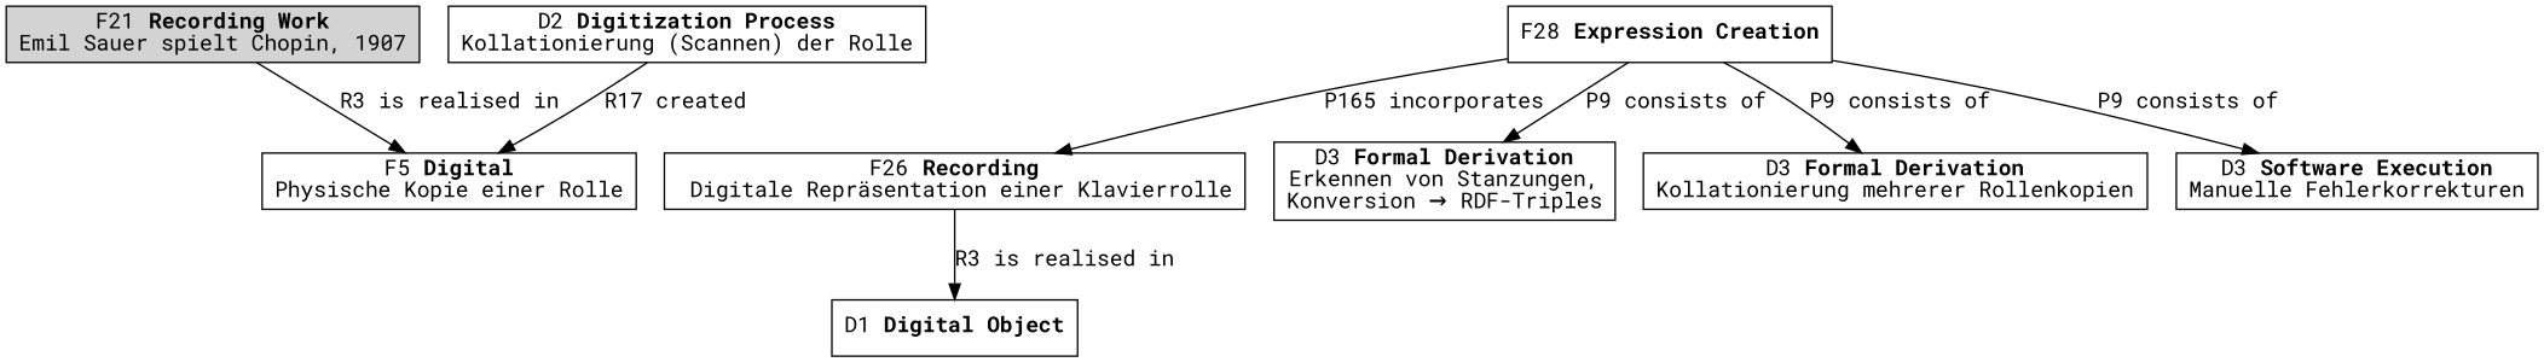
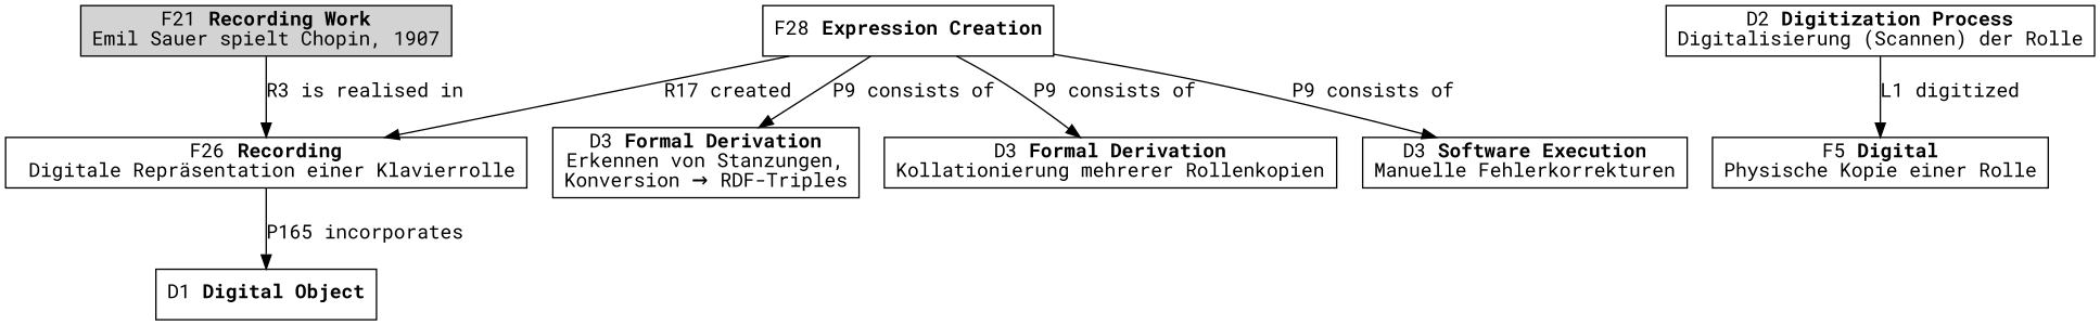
  digraph {
    fontname="Roboto Mono"
    node [fontname="Roboto Mono" shape=box]
    edge [fontname="Roboto Mono"]
    n1 [label=<F21 <B>Recording Work</B><BR/>Emil Sauer spielt Chopin, 1907> style=filled]
    n2 [label=<F26 <B>Recording</B><BR/> Digitale Repräsentation einer Klavierrolle>]
    n3 [label=<D1 <B>Digital Object</B>>]
    n4 [label=<F28 <B>Expression Creation</B>>]
    n5 [label=<D3 <B>Formal Derivation</B><BR/>Erkennen von Stanzungen,<BR/>Konversion → RDF-Triples>]
    n6 [label=<D3 <B>Formal Derivation</B><BR/>Kollationierung mehrerer Rollenkopien>]
    n7 [label=<D3 <B>Software Execution</B><BR/>Manuelle Fehlerkorrekturen>]
-   n8 [label=<D2 <B>Digitization Process</B><BR/>Kollationierung (Scannen) der Rolle>]
+   n8 [label=<D2 <B>Digitization Process</B><BR/>Digitalisierung (Scannen) der Rolle>]
    n9 [label=<F5 <B>Digital</B><BR/>Physische Kopie einer Rolle>]
-   n1 -> n9 [label="R3 is realised in"]
-   n2 -> n3 [label="R3 is realised in"]
-   n4 -> n2 [label="P165 incorporates"]
+   n1 -> n2 [label="R3 is realised in"]
+   n2 -> n3 [label="P165 incorporates"]
+   n4 -> n2 [label="R17 created"]
    n4 -> n5 [label="P9 consists of"]
    n4 -> n6 [label="P9 consists of"]
    n4 -> n7 [label="P9 consists of"]
-   n8 -> n9 [label="R17 created"]
+   n8 -> n9 [label="L1 digitized"]
  }
